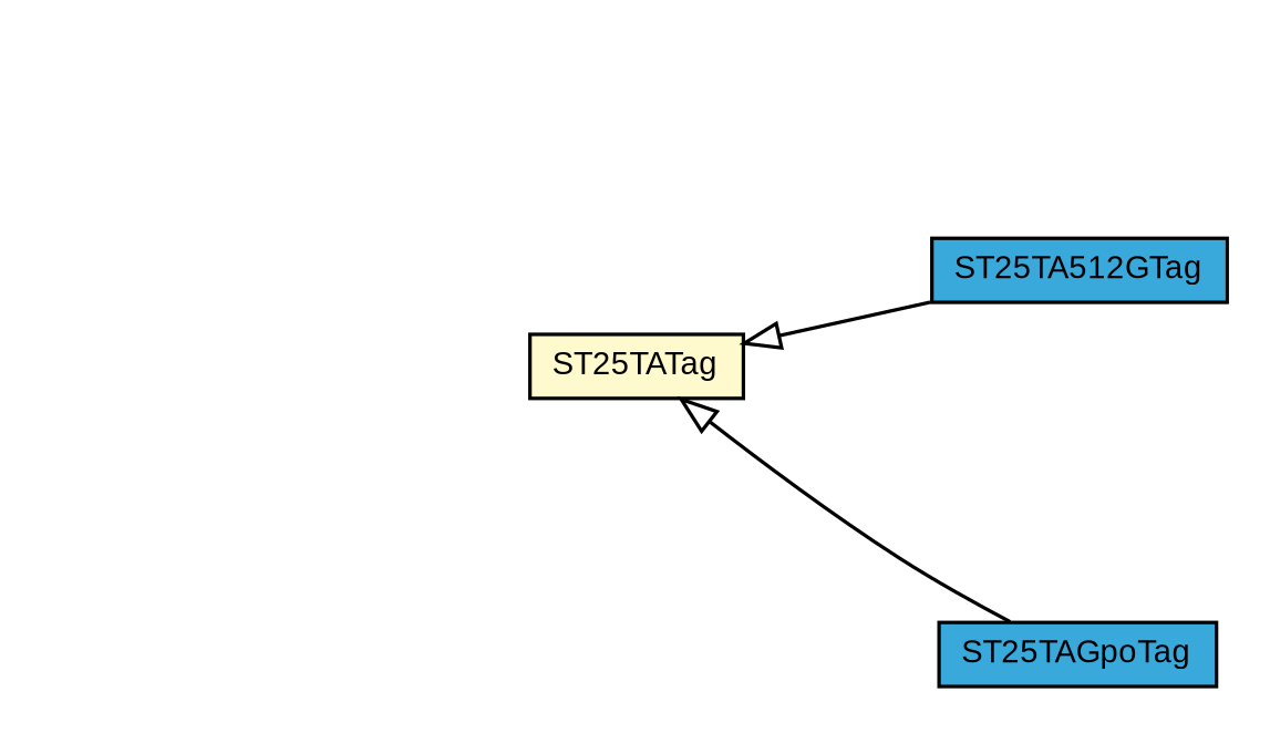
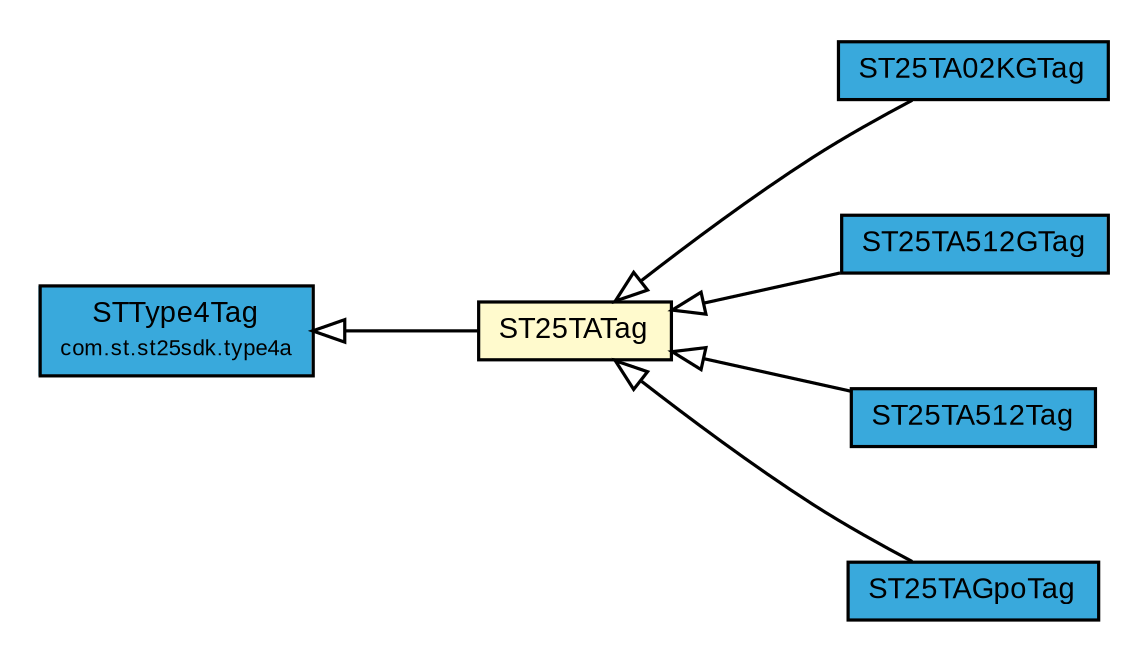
  digraph {
    fontname="Liberation Sans"
    nodesep=0.25
    rankdir=LR
    ranksep=0.5
    node [fontcolor=black fontname="Liberation Sans" fontsize=9.0 shape=plaintext]
    edge [arrowtail=empty dir=back fontname="Liberation Sans" fontsize=10 headport=p labelfontname=Helvetica labelfontsize=10 tailport=p]
+   n1 [label=<<table title="com.st.st25sdk.type4a.STType4Tag" border="0" cellborder="1" cellspacing="0" cellpadding="2" port="p" bgcolor="#39a9dc" href="../STType4Tag.html"> 		<tr><td><table border="0" cellspacing="0" cellpadding="1"> <tr><td align="center" balign="center"> STType4Tag </td></tr> <tr><td align="center" balign="center"><font point-size="7.0"> com.st.st25sdk.type4a </font></td></tr> 		</table></td></tr> 		</table>>]
    n2 [label=<<table title="com.st.st25sdk.type4a.st25ta.ST25TATag" border="0" cellborder="1" cellspacing="0" cellpadding="2" port="p" bgcolor="lemonChiffon" href="./ST25TATag.html"> 		<tr><td><table border="0" cellspacing="0" cellpadding="1"> <tr><td align="center" balign="center"> ST25TATag </td></tr> 		</table></td></tr> 		</table>>]
+   n3 [label=<<table title="com.st.st25sdk.type4a.st25ta.ST25TA02KGTag" border="0" cellborder="1" cellspacing="0" cellpadding="2" port="p" bgcolor="#39a9dc" href="./ST25TA02KGTag.html"> 		<tr><td><table border="0" cellspacing="0" cellpadding="1"> <tr><td align="center" balign="center"> ST25TA02KGTag </td></tr> 		</table></td></tr> 		</table>>]
    n4 [label=<<table title="com.st.st25sdk.type4a.st25ta.ST25TA512GTag" border="0" cellborder="1" cellspacing="0" cellpadding="2" port="p" bgcolor="#39a9dc" href="./ST25TA512GTag.html"> 		<tr><td><table border="0" cellspacing="0" cellpadding="1"> <tr><td align="center" balign="center"> ST25TA512GTag </td></tr> 		</table></td></tr> 		</table>>]
+   n5 [label=<<table title="com.st.st25sdk.type4a.st25ta.ST25TA512Tag" border="0" cellborder="1" cellspacing="0" cellpadding="2" port="p" bgcolor="#39a9dc" href="./ST25TA512Tag.html"> 		<tr><td><table border="0" cellspacing="0" cellpadding="1"> <tr><td align="center" balign="center"> ST25TA512Tag </td></tr> 		</table></td></tr> 		</table>>]
    n6 [label=<<table title="com.st.st25sdk.type4a.st25ta.ST25TAGpoTag" border="0" cellborder="1" cellspacing="0" cellpadding="2" port="p" bgcolor="#39a9dc" href="./ST25TAGpoTag.html"> 		<tr><td><table border="0" cellspacing="0" cellpadding="1"> <tr><td align="center" balign="center"> ST25TAGpoTag </td></tr> 		</table></td></tr> 		</table>>]
+   n1 -> n2
+   n2 -> n3
    n2 -> n4
+   n2 -> n5
    n2 -> n6
  }
